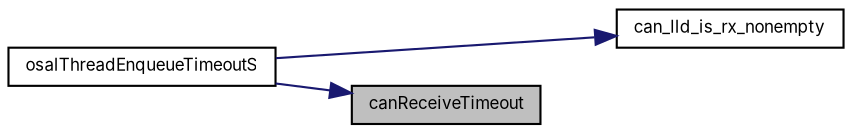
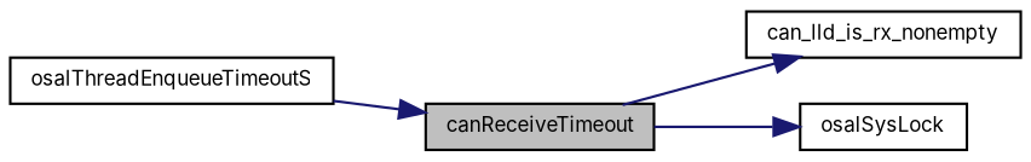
  digraph {
    fontname=Inter
    rankdir=LR
    node [color=black fontname=Inter fontsize=8 shape=record]
    edge [color=midnightblue fontname=Inter fontsize=8 labelfontname=Helvetica labelfontsize=8 style=solid]
    n1 [fillcolor=grey75 fontcolor=black height=0.2 label=canReceiveTimeout style=filled width=0.4]
    n2 [height=0.2 label=can_lld_is_rx_nonempty width=0.4]
+   n3 [height=0.2 label=osalSysLock width=0.4]
    n4 [height=0.2 label=osalThreadEnqueueTimeoutS width=0.4]
-   n4 -> n2
+   n1 -> n2
+   n1 -> n3
    n4 -> n1
  }
